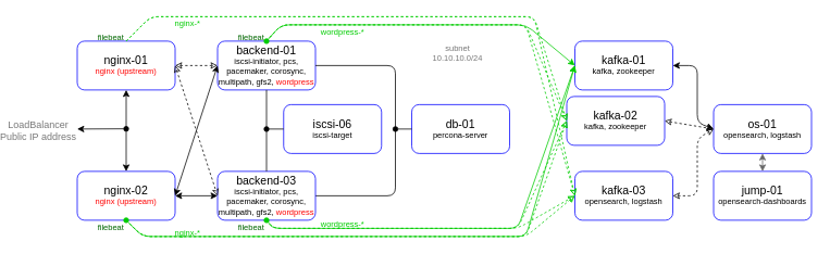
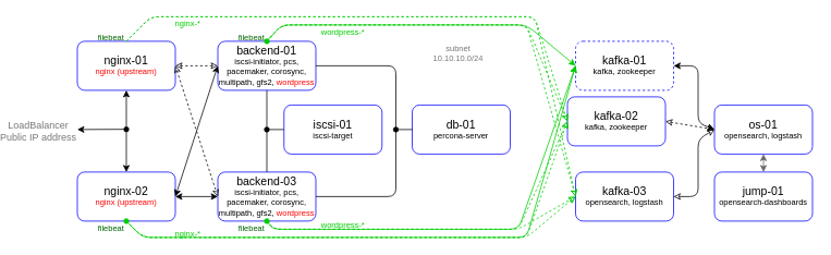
  <mxCell id="0" />
  <mxCell id="1" parent="0" />
  <mxCell id="2" value="&lt;p style=&quot;line-height: 100%&quot;&gt;&lt;font&gt;&lt;span style=&quot;font-size: 14px&quot;&gt;db-01&lt;br&gt;&lt;/span&gt;&lt;/font&gt;&lt;span style=&quot;font-size: 10px&quot;&gt;percona-server&lt;/span&gt;&lt;br&gt;&lt;/p&gt;" style="rounded=1;whiteSpace=wrap;html=1;strokeColor=#0000FF;" parent="1" vertex="1"><mxGeometry x="478" y="128" width="120" height="60" as="geometry" /></mxCell>
  <mxCell id="3" value="&lt;p style=&quot;line-height: 100%&quot;&gt;&lt;span style=&quot;font-size: 14px&quot;&gt;backend-01&lt;/span&gt;&lt;br&gt;&lt;span style=&quot;font-size: 10px&quot;&gt;iscsi-initiator, pcs, pacemaker, corosync, multipath, gfs2, &lt;font color=&quot;#ff0000&quot;&gt;wordpress&lt;/font&gt;&lt;/span&gt;&lt;br&gt;&lt;/p&gt;" style="rounded=1;whiteSpace=wrap;html=1;strokeColor=#0000FF;" parent="1" vertex="1"><mxGeometry x="240" y="50" width="120" height="60" as="geometry" /></mxCell>
  <mxCell id="4" value="&lt;p style=&quot;line-height: 100%&quot;&gt;&lt;span style=&quot;font-size: 14px&quot;&gt;nginx-01&lt;/span&gt;&lt;br&gt;&lt;span style=&quot;font-size: 10px&quot;&gt;&lt;font color=&quot;#ff0000&quot;&gt;nginx (upstream)&lt;/font&gt;&lt;/span&gt;&lt;br&gt;&lt;/p&gt;" style="rounded=1;whiteSpace=wrap;html=1;strokeColor=#0000FF;" parent="1" vertex="1"><mxGeometry y="50" width="120" height="60" as="geometry" x="68" /></mxCell>
  <mxCell id="5" value="" style="endArrow=oval;html=1;rounded=0;exitX=0;exitY=0.5;exitDx=0;exitDy=0;startArrow=none;startFill=0;endFill=1;" parent="1" source="2" edge="1"><mxGeometry width="50" height="50" relative="1" as="geometry"><mxPoint x="438" y="120" as="sourcePoint" /><mxPoint x="458" y="158" as="targetPoint" /></mxGeometry></mxCell>
  <mxCell id="6" value="" style="endArrow=none;html=1;rounded=1;exitX=1;exitY=0.5;exitDx=0;exitDy=0;" parent="1" source="8" edge="1"><mxGeometry width="50" height="50" relative="1" as="geometry"><mxPoint x="428" y="260" as="sourcePoint" /><mxPoint x="458" y="160" as="targetPoint" /><Array as="points"><mxPoint x="458" y="240" /></Array></mxGeometry></mxCell>
  <mxCell id="7" value="" style="endArrow=none;html=1;rounded=1;entryX=1;entryY=0.5;entryDx=0;entryDy=0;" parent="1" target="3" edge="1"><mxGeometry width="50" height="50" relative="1" as="geometry"><mxPoint x="458" y="160" as="sourcePoint" /><mxPoint x="378" y="110" as="targetPoint" /><Array as="points"><mxPoint x="458" y="80" /></Array></mxGeometry></mxCell>
  <mxCell id="8" value="&lt;p style=&quot;line-height: 100%&quot;&gt;&lt;span style=&quot;font-size: 14px&quot;&gt;backend-03&lt;/span&gt;&lt;br&gt;&lt;span style=&quot;font-size: 10px&quot;&gt;iscsi-initiator, pcs, pacemaker, corosync, multipath, gfs2, &lt;font color=&quot;#ff0000&quot;&gt;wordpress&lt;/font&gt;&lt;/span&gt;&lt;br&gt;&lt;/p&gt;" style="rounded=1;whiteSpace=wrap;html=1;strokeColor=#0000FF;" parent="1" vertex="1"><mxGeometry x="240" y="210" width="120" height="60" as="geometry" /></mxCell>
  <mxCell id="9" value="&lt;font style=&quot;font-size: 10px&quot;&gt;subnet&lt;br&gt;10.10.10.0/24&lt;/font&gt;" style="edgeLabel;html=1;align=center;verticalAlign=middle;resizable=0;points=[];fontSize=8;fontColor=#777777;" parent="1" vertex="1" connectable="0"><mxGeometry x="538.002" y="66.995" as="geometry"><mxPoint x="-5" y="-2" as="offset" /></mxGeometry></mxCell>
  <mxCell id="10" value="&lt;p style=&quot;line-height: 100%&quot;&gt;&lt;span style=&quot;font-size: 14px&quot;&gt;nginx-02&lt;/span&gt;&lt;br&gt;&lt;span style=&quot;font-size: 10px&quot;&gt;&lt;font color=&quot;#ff0000&quot;&gt;nginx (upstream)&lt;/font&gt;&lt;/span&gt;&lt;br&gt;&lt;/p&gt;" style="rounded=1;whiteSpace=wrap;html=1;strokeColor=#0000FF;" parent="1" vertex="1"><mxGeometry y="210" width="120" height="60" as="geometry" x="68" /></mxCell>
  <mxCell id="11" value="" style="endArrow=classic;startArrow=classic;html=1;exitX=0.5;exitY=0;exitDx=0;exitDy=0;entryX=0.5;entryY=1;entryDx=0;entryDy=0;" parent="1" source="10" target="4" edge="1"><mxGeometry width="50" height="50" relative="1" as="geometry"><mxPoint x="158" y="140" as="sourcePoint" /><mxPoint x="208" y="90" as="targetPoint" /></mxGeometry></mxCell>
  <mxCell id="12" value="" style="endArrow=oval;html=1;startArrow=classic;startFill=1;endFill=1;" parent="1" edge="1"><mxGeometry width="50" height="50" relative="1" as="geometry"><mxPoint y="158" as="sourcePoint" x="68" /><mxPoint x="128" y="157.71" as="targetPoint" /></mxGeometry></mxCell>
  <mxCell id="13" value="" style="endArrow=classic;startArrow=classic;html=1;exitX=1;exitY=0.5;exitDx=0;exitDy=0;entryX=0;entryY=0.5;entryDx=0;entryDy=0;" parent="1" source="10" target="8" edge="1"><mxGeometry width="50" height="50" relative="1" as="geometry"><mxPoint x="188" y="140" as="sourcePoint" /><mxPoint x="238" y="180" as="targetPoint" /></mxGeometry></mxCell>
  <mxCell id="14" value="" style="endArrow=classic;startArrow=classic;html=1;entryX=0;entryY=0.5;entryDx=0;entryDy=0;rounded=1;exitX=1;exitY=0.5;exitDx=0;exitDy=0;" parent="1" source="10" target="3" edge="1"><mxGeometry width="50" height="50" relative="1" as="geometry"><mxPoint x="188" y="180" as="sourcePoint" /><mxPoint x="228" y="80" as="targetPoint" /></mxGeometry></mxCell>
  <mxCell id="15" value="" style="endArrow=classic;dashed=1;html=1;exitX=1;exitY=0.5;exitDx=0;exitDy=0;entryX=0;entryY=0.5;entryDx=0;entryDy=0;startArrow=classic;startFill=0;endFill=0;" parent="1" source="4" target="3" edge="1"><mxGeometry width="50" height="50" relative="1" as="geometry"><mxPoint x="318" y="140" as="sourcePoint" /><mxPoint x="218" y="60" as="targetPoint" /></mxGeometry></mxCell>
  <mxCell id="16" value="" style="endArrow=classic;dashed=1;html=1;exitX=1;exitY=0.5;exitDx=0;exitDy=0;entryX=0;entryY=0.5;entryDx=0;entryDy=0;startArrow=classic;startFill=0;endFill=0;" parent="1" source="4" target="8" edge="1"><mxGeometry width="50" height="50" relative="1" as="geometry"><mxPoint x="198" y="60" as="sourcePoint" /><mxPoint x="248" y="10" as="targetPoint" /></mxGeometry></mxCell>
- <mxCell id="17" value="&lt;p style=&quot;line-height: 100%&quot;&gt;&lt;span style=&quot;font-size: 14px&quot;&gt;iscsi-06&lt;/span&gt;&lt;br&gt;&lt;span style=&quot;font-size: 10px&quot;&gt;iscsi-target&lt;/span&gt;&lt;br&gt;&lt;/p&gt;" style="rounded=1;whiteSpace=wrap;html=1;strokeColor=#0000FF;" parent="1" vertex="1"><mxGeometry x="321" y="128" width="120" height="60" as="geometry" /></mxCell>
+ <mxCell id="17" value="&lt;p style=&quot;line-height: 100%&quot;&gt;&lt;span style=&quot;font-size: 14px&quot;&gt;iscsi-01&lt;/span&gt;&lt;br&gt;&lt;span style=&quot;font-size: 10px&quot;&gt;iscsi-target&lt;/span&gt;&lt;br&gt;&lt;/p&gt;" style="rounded=1;whiteSpace=wrap;html=1;strokeColor=#0000FF;" parent="1" vertex="1"><mxGeometry x="321" y="128" width="120" height="60" as="geometry" /></mxCell>
  <mxCell id="18" value="" style="endArrow=none;html=1;strokeColor=#000000;exitX=0.5;exitY=0;exitDx=0;exitDy=0;entryX=0.5;entryY=1;entryDx=0;entryDy=0;" parent="1" source="8" target="3" edge="1"><mxGeometry width="50" height="50" relative="1" as="geometry"><mxPoint x="378" y="170" as="sourcePoint" /><mxPoint x="428" y="120" as="targetPoint" /></mxGeometry></mxCell>
  <mxCell id="19" value="" style="endArrow=none;html=1;strokeColor=#000000;entryX=0;entryY=0.5;entryDx=0;entryDy=0;startArrow=oval;startFill=1;" parent="1" target="17" edge="1"><mxGeometry width="50" height="50" relative="1" as="geometry"><mxPoint x="300" y="158" as="sourcePoint" /><mxPoint x="328" y="180" as="targetPoint" /></mxGeometry></mxCell>
  <mxCell id="20" value="&lt;font style=&quot;font-size: 12px&quot;&gt;LoadBalancer&lt;br&gt;Public IP address&lt;/font&gt;" style="edgeLabel;html=1;align=center;verticalAlign=middle;resizable=0;points=[];fontSize=8;fontColor=#777777;" parent="1" vertex="1" connectable="0"><mxGeometry x="20.002" y="157.995" as="geometry"><mxPoint x="-1" y="2" as="offset" /></mxGeometry></mxCell>
  <mxCell id="21" value="&lt;p style=&quot;line-height: 100%&quot;&gt;&lt;font&gt;&lt;span style=&quot;font-size: 14px&quot;&gt;kafka-02&lt;br&gt;&lt;/span&gt;&lt;/font&gt;&lt;span style=&quot;font-size: 10px&quot;&gt;kafka, zookeeper&lt;/span&gt;&lt;/p&gt;" style="rounded=1;whiteSpace=wrap;html=1;strokeColor=#0000FF;" parent="1" vertex="1"><mxGeometry x="668" y="118" width="120" height="60" as="geometry" /></mxCell>
- <mxCell id="22" value="&lt;p style=&quot;line-height: 100%&quot;&gt;&lt;font&gt;&lt;span style=&quot;font-size: 14px&quot;&gt;kafka-01&lt;br&gt;&lt;/span&gt;&lt;/font&gt;&lt;span style=&quot;font-size: 10px&quot;&gt;kafka, zookeeper&lt;/span&gt;&lt;/p&gt;" style="rounded=1;whiteSpace=wrap;html=1;strokeColor=#0000FF;" parent="1" vertex="1"><mxGeometry x="678" y="50" width="120" height="60" as="geometry" /></mxCell>
+ <mxCell id="22" value="&lt;p style=&quot;line-height: 100%&quot;&gt;&lt;font&gt;&lt;span style=&quot;font-size: 14px&quot;&gt;kafka-01&lt;br&gt;&lt;/span&gt;&lt;/font&gt;&lt;span style=&quot;font-size: 10px&quot;&gt;kafka, zookeeper&lt;/span&gt;&lt;/p&gt;" style="rounded=1;whiteSpace=wrap;html=1;strokeColor=#0000FF;dashed=1;" parent="1" vertex="1"><mxGeometry x="678" y="50" width="120" height="60" as="geometry" /></mxCell>
  <mxCell id="23" value="&lt;p style=&quot;line-height: 100%&quot;&gt;&lt;font&gt;&lt;span style=&quot;font-size: 14px&quot;&gt;kafka-03&lt;br&gt;&lt;/span&gt;&lt;/font&gt;&lt;span style=&quot;font-size: 10px&quot;&gt;opensearch, logstash&lt;/span&gt;&lt;/p&gt;" style="rounded=1;whiteSpace=wrap;html=1;strokeColor=#0000FF;" parent="1" vertex="1"><mxGeometry x="678" y="210" width="120" height="60" as="geometry" /></mxCell>
  <mxCell id="24" value="" style="endArrow=classic;html=1;exitX=0.5;exitY=1;exitDx=0;exitDy=0;entryX=0;entryY=0.5;entryDx=0;entryDy=0;strokeColor=#00CC00;startArrow=oval;startFill=1;" parent="1" source="10" target="22" edge="1"><mxGeometry width="50" height="50" relative="1" as="geometry"><mxPoint x="106" y="380" as="sourcePoint" /><mxPoint x="656" y="410" as="targetPoint" /><Array as="points"><mxPoint x="148" y="290" /><mxPoint x="618" y="290" /></Array></mxGeometry></mxCell>
  <mxCell id="25" value="" style="endArrow=classic;html=1;exitX=0.5;exitY=0;exitDx=0;exitDy=0;strokeColor=#00CC00;entryX=0;entryY=0.5;entryDx=0;entryDy=0;startArrow=oval;startFill=1;" parent="1" source="3" target="22" edge="1"><mxGeometry width="50" height="50" relative="1" as="geometry"><mxPoint x="138" y="60" as="sourcePoint" /><mxPoint x="618" y="90" as="targetPoint" /><Array as="points"><mxPoint x="318" y="30" /><mxPoint x="618" y="30" /></Array></mxGeometry></mxCell>
  <mxCell id="26" value="" style="endArrow=classic;html=1;exitX=0.5;exitY=1;exitDx=0;exitDy=0;strokeColor=#00CC00;entryX=0;entryY=0.5;entryDx=0;entryDy=0;startArrow=oval;startFill=1;" parent="1" source="8" target="22" edge="1"><mxGeometry width="50" height="50" relative="1" as="geometry"><mxPoint x="138" y="280" as="sourcePoint" /><mxPoint x="628" y="130" as="targetPoint" /><Array as="points"><mxPoint x="308" y="280" /><mxPoint x="608" y="280" /></Array></mxGeometry></mxCell>
  <mxCell id="27" value="" style="endArrow=classic;html=1;exitX=0.5;exitY=0;exitDx=0;exitDy=0;entryX=0;entryY=0.5;entryDx=0;entryDy=0;strokeColor=#00CC00;dashed=1;endFill=0;" parent="1" target="21" edge="1"><mxGeometry width="50" height="50" relative="1" as="geometry"><mxPoint x="128" y="50" as="sourcePoint" /><mxPoint x="668" y="153" as="targetPoint" /><Array as="points"><mxPoint x="158" y="20" /><mxPoint x="628" y="20" /></Array></mxGeometry></mxCell>
  <mxCell id="28" value="" style="endArrow=classic;html=1;exitX=0.5;exitY=0;exitDx=0;exitDy=0;entryX=0;entryY=0.5;entryDx=0;entryDy=0;strokeColor=#00CC00;dashed=1;endFill=0;" parent="1" target="23" edge="1"><mxGeometry width="50" height="50" relative="1" as="geometry"><mxPoint x="128" y="50" as="sourcePoint" /><mxPoint x="668" y="230" as="targetPoint" /><Array as="points"><mxPoint x="158" y="20" /><mxPoint x="628" y="20" /></Array></mxGeometry></mxCell>
  <mxCell id="29" value="" style="endArrow=classic;html=1;exitX=0.5;exitY=0;exitDx=0;exitDy=0;strokeColor=#00CC00;dashed=1;endFill=0;entryX=0;entryY=0.5;entryDx=0;entryDy=0;" parent="1" target="21" edge="1"><mxGeometry width="50" height="50" relative="1" as="geometry"><mxPoint x="300" y="50" as="sourcePoint" /><mxPoint x="608" y="110" as="targetPoint" /><Array as="points"><mxPoint x="318" y="30" /><mxPoint x="618" y="30" /></Array></mxGeometry></mxCell>
  <mxCell id="30" value="" style="endArrow=classic;html=1;exitX=0.5;exitY=0;exitDx=0;exitDy=0;strokeColor=#00CC00;dashed=1;endFill=0;entryX=0;entryY=0.5;entryDx=0;entryDy=0;" parent="1" target="23" edge="1"><mxGeometry width="50" height="50" relative="1" as="geometry"><mxPoint x="300" y="50" as="sourcePoint" /><mxPoint x="638" y="220" as="targetPoint" /><Array as="points"><mxPoint x="318" y="30" /><mxPoint x="618" y="30" /></Array></mxGeometry></mxCell>
  <mxCell id="31" value="" style="endArrow=classic;html=1;exitX=0.5;exitY=1;exitDx=0;exitDy=0;strokeColor=#00CC00;dashed=1;endFill=0;entryX=0;entryY=0.5;entryDx=0;entryDy=0;" parent="1" target="21" edge="1"><mxGeometry width="50" height="50" relative="1" as="geometry"><mxPoint x="300" y="270" as="sourcePoint" /><mxPoint x="688" y="300" as="targetPoint" /><Array as="points"><mxPoint x="308" y="280" /><mxPoint x="608" y="280" /></Array></mxGeometry></mxCell>
  <mxCell id="32" value="" style="endArrow=classic;html=1;exitX=0.5;exitY=1;exitDx=0;exitDy=0;strokeColor=#00CC00;dashed=1;endFill=0;entryX=0;entryY=0.5;entryDx=0;entryDy=0;" parent="1" target="23" edge="1"><mxGeometry width="50" height="50" relative="1" as="geometry"><mxPoint x="301" y="270" as="sourcePoint" /><mxPoint x="639" y="260" as="targetPoint" /><Array as="points"><mxPoint x="308" y="280" /><mxPoint x="608" y="280" /></Array></mxGeometry></mxCell>
  <mxCell id="33" value="" style="endArrow=classic;html=1;exitX=0.5;exitY=1;exitDx=0;exitDy=0;strokeColor=#00CC00;dashed=1;endFill=0;entryX=0;entryY=0.5;entryDx=0;entryDy=0;" parent="1" target="21" edge="1"><mxGeometry width="50" height="50" relative="1" as="geometry"><mxPoint x="128" y="270" as="sourcePoint" /><mxPoint x="808" y="200" as="targetPoint" /><Array as="points"><mxPoint x="148" y="290" /><mxPoint x="618" y="290" /></Array></mxGeometry></mxCell>
  <mxCell id="34" value="" style="endArrow=classic;html=1;exitX=0.5;exitY=1;exitDx=0;exitDy=0;strokeColor=#00CC00;dashed=1;endFill=0;entryX=0;entryY=0.5;entryDx=0;entryDy=0;" parent="1" target="23" edge="1"><mxGeometry width="50" height="50" relative="1" as="geometry"><mxPoint x="128" y="270" as="sourcePoint" /><mxPoint x="648" y="280" as="targetPoint" /><Array as="points"><mxPoint x="148" y="290" /><mxPoint x="618" y="290" /></Array></mxGeometry></mxCell>
  <mxCell id="35" value="&lt;span style=&quot;font-size: 10px&quot;&gt;&lt;font color=&quot;#006600&quot;&gt;filebeat&lt;/font&gt;&lt;/span&gt;" style="edgeLabel;html=1;align=center;verticalAlign=middle;resizable=0;points=[];fontSize=8;fontColor=#777777;labelBackgroundColor=none;" parent="1" vertex="1" connectable="0"><mxGeometry x="114.002" y="46.995" as="geometry"><mxPoint x="-6" y="-2" as="offset" /></mxGeometry></mxCell>
  <mxCell id="36" value="&lt;span style=&quot;font-size: 10px&quot;&gt;&lt;font color=&quot;#006600&quot;&gt;filebeat&lt;/font&gt;&lt;/span&gt;" style="edgeLabel;html=1;align=center;verticalAlign=middle;resizable=0;points=[];fontSize=8;fontColor=#777777;labelBackgroundColor=none;" parent="1" vertex="1" connectable="0"><mxGeometry x="286.002" y="46.995" as="geometry"><mxPoint x="-6" y="-2" as="offset" /></mxGeometry></mxCell>
  <mxCell id="37" value="&lt;span style=&quot;font-size: 10px&quot;&gt;&lt;font color=&quot;#006600&quot;&gt;filebeat&lt;/font&gt;&lt;/span&gt;" style="edgeLabel;html=1;align=center;verticalAlign=middle;resizable=0;points=[];fontSize=8;fontColor=#777777;labelBackgroundColor=none;" parent="1" vertex="1" connectable="0"><mxGeometry x="114.002" y="279.995" as="geometry"><mxPoint x="-6" y="-2" as="offset" /></mxGeometry></mxCell>
  <mxCell id="38" value="&lt;span style=&quot;font-size: 10px&quot;&gt;&lt;font color=&quot;#006600&quot;&gt;filebeat&lt;/font&gt;&lt;/span&gt;" style="edgeLabel;html=1;align=center;verticalAlign=middle;resizable=0;points=[];fontSize=8;fontColor=#777777;labelBackgroundColor=none;" parent="1" vertex="1" connectable="0"><mxGeometry x="286.002" y="279.995" as="geometry"><mxPoint x="-6" y="-2" as="offset" /></mxGeometry></mxCell>
  <mxCell id="39" value="&lt;p style=&quot;line-height: 100%&quot;&gt;&lt;font&gt;&lt;span style=&quot;font-size: 14px&quot;&gt;os-01&lt;br&gt;&lt;/span&gt;&lt;/font&gt;&lt;span style=&quot;font-size: 10px&quot;&gt;opensearch, logstash&lt;/span&gt;&lt;/p&gt;" style="rounded=1;whiteSpace=wrap;html=1;strokeColor=#0000FF;" parent="1" vertex="1"><mxGeometry x="848" y="128" width="120" height="60" as="geometry" /></mxCell>
  <mxCell id="40" value="" style="endArrow=classic;startArrow=classic;html=1;exitX=1;exitY=0.5;exitDx=0;exitDy=0;entryX=0;entryY=0.5;entryDx=0;entryDy=0;" parent="1" source="22" target="39" edge="1"><mxGeometry width="50" height="50" relative="1" as="geometry"><mxPoint x="798" y="210" as="sourcePoint" /><mxPoint x="848" y="160" as="targetPoint" /><Array as="points"><mxPoint x="828" y="80" /><mxPoint x="828" y="150" /></Array></mxGeometry></mxCell>
  <mxCell id="41" value="" style="endArrow=classic;startArrow=classic;html=1;exitX=1;exitY=0.5;exitDx=0;exitDy=0;entryX=0;entryY=0.5;entryDx=0;entryDy=0;dashed=1;endFill=0;startFill=0;" parent="1" source="21" target="39" edge="1"><mxGeometry width="50" height="50" relative="1" as="geometry"><mxPoint x="808" y="90" as="sourcePoint" /><mxPoint x="853" y="166" as="targetPoint" /></mxGeometry></mxCell>
- <mxCell id="42" value="" style="endArrow=classic;startArrow=classic;html=1;exitX=1;exitY=0.5;exitDx=0;exitDy=0;entryX=0;entryY=0.5;entryDx=0;entryDy=0;dashed=1;endFill=0;startFill=0;" parent="1" source="23" target="39" edge="1"><mxGeometry width="50" height="50" relative="1" as="geometry"><mxPoint x="808" y="168" as="sourcePoint" /><mxPoint x="853" y="166" as="targetPoint" /><Array as="points"><mxPoint x="828" y="240" /><mxPoint x="828" y="170" /></Array></mxGeometry></mxCell>
+ <mxCell id="42" value="" style="endArrow=classic;startArrow=classic;html=1;exitX=1;exitY=0.5;exitDx=0;exitDy=0;entryX=0;entryY=0.5;entryDx=0;entryDy=0;dashed=0;endFill=0;startFill=0;" parent="1" source="23" target="39" edge="1"><mxGeometry width="50" height="50" relative="1" as="geometry"><mxPoint x="808" y="168" as="sourcePoint" /><mxPoint x="853" y="166" as="targetPoint" /><Array as="points"><mxPoint x="828" y="240" /><mxPoint x="828" y="170" /></Array></mxGeometry></mxCell>
  <mxCell id="43" value="&lt;p style=&quot;line-height: 100%&quot;&gt;&lt;font&gt;&lt;span style=&quot;font-size: 14px&quot;&gt;jump-01&lt;br&gt;&lt;/span&gt;&lt;/font&gt;&lt;span style=&quot;font-size: 10px&quot;&gt;opensearch-dashboards&lt;/span&gt;&lt;/p&gt;" style="rounded=1;whiteSpace=wrap;html=1;strokeColor=#0000FF;" vertex="1" parent="1"><mxGeometry x="848" y="210" width="120" height="60" as="geometry" /></mxCell>
  <mxCell id="44" value="" style="endArrow=classic;startArrow=classic;html=1;entryX=0.5;entryY=0;entryDx=0;entryDy=0;strokeColor=#666666;exitX=0.5;exitY=1;exitDx=0;exitDy=0;" edge="1" parent="1" source="39" target="43"><mxGeometry width="50" height="50" relative="1" as="geometry"><mxPoint x="1028" y="180" as="sourcePoint" /><mxPoint x="1015" y="200" as="targetPoint" /></mxGeometry></mxCell>
  <mxCell id="45" value="&lt;span style=&quot;font-size: 10px&quot;&gt;&lt;font color=&quot;#00cc00&quot;&gt;nginx-*&lt;/font&gt;&lt;/span&gt;" style="edgeLabel;html=1;align=center;verticalAlign=middle;resizable=0;points=[];fontSize=8;fontColor=#777777;labelBackgroundColor=none;" vertex="1" connectable="0" parent="1"><mxGeometry x="208.002" y="29.995" as="geometry"><mxPoint x="-6" y="-2" as="offset" /></mxGeometry></mxCell>
  <mxCell id="46" value="&lt;span style=&quot;font-size: 10px&quot;&gt;&lt;font color=&quot;#00cc00&quot;&gt;nginx-*&lt;/font&gt;&lt;/span&gt;" style="edgeLabel;html=1;align=center;verticalAlign=middle;resizable=0;points=[];fontSize=8;fontColor=#777777;labelBackgroundColor=none;" vertex="1" connectable="0" parent="1"><mxGeometry x="208.002" y="286.995" as="geometry"><mxPoint x="-6" y="-2" as="offset" /></mxGeometry></mxCell>
  <mxCell id="47" value="&lt;span style=&quot;font-size: 10px&quot;&gt;&lt;font color=&quot;#00cc00&quot;&gt;wordpress-*&lt;/font&gt;&lt;/span&gt;" style="edgeLabel;html=1;align=center;verticalAlign=middle;resizable=0;points=[];fontSize=8;fontColor=#777777;labelBackgroundColor=none;" vertex="1" connectable="0" parent="1"><mxGeometry x="398.002" y="276.995" as="geometry"><mxPoint x="-6" y="-2" as="offset" /></mxGeometry></mxCell>
  <mxCell id="48" value="&lt;span style=&quot;font-size: 10px&quot;&gt;&lt;font color=&quot;#00cc00&quot;&gt;wordpress-*&lt;/font&gt;&lt;/span&gt;" style="edgeLabel;html=1;align=center;verticalAlign=middle;resizable=0;points=[];fontSize=8;fontColor=#777777;labelBackgroundColor=none;" vertex="1" connectable="0" parent="1"><mxGeometry x="398.002" y="39.995" as="geometry"><mxPoint x="-6" y="-2" as="offset" /></mxGeometry></mxCell>
